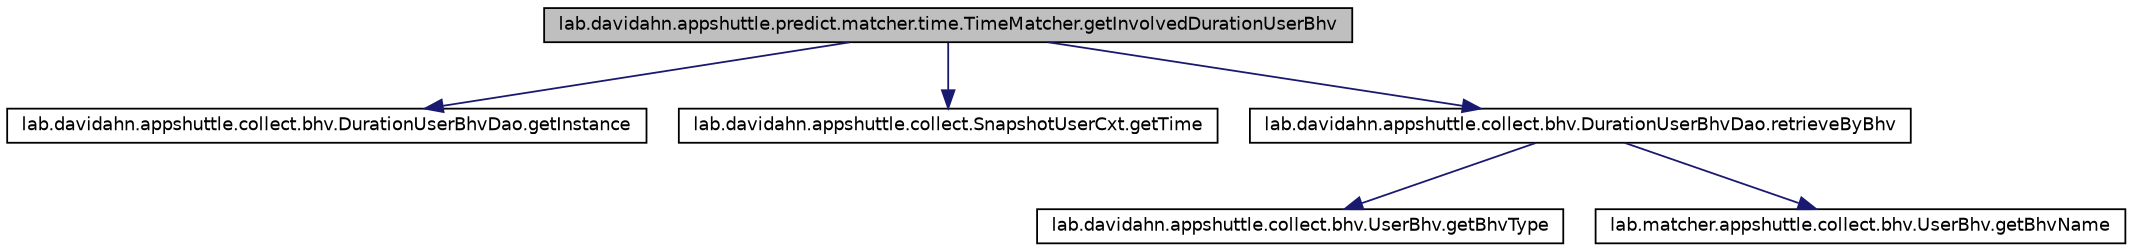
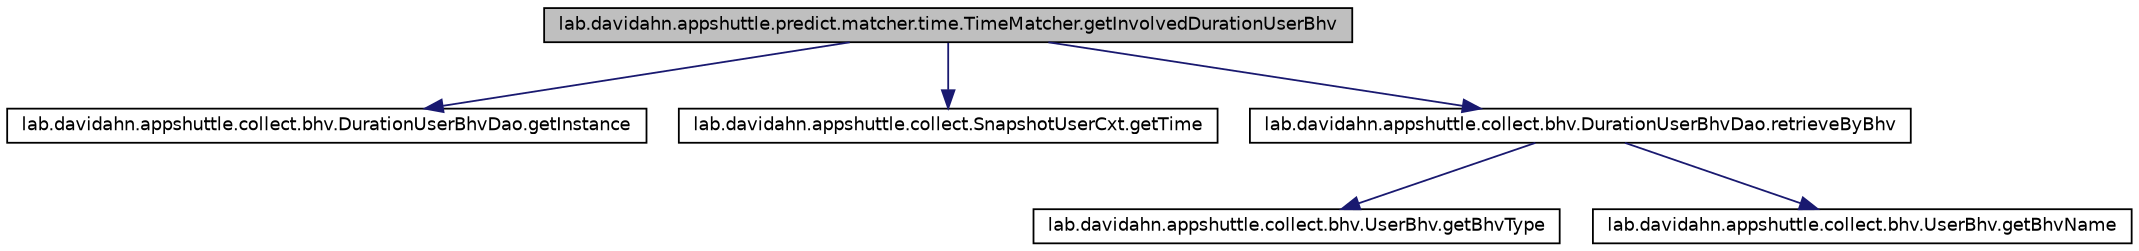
  digraph {
    rankdir=TB
    node [color=black fillcolor=white fontname=Helvetica fontsize=10 shape=record style=filled]
    edge [color=midnightblue fontname=Helvetica fontsize=10 labelfontname=Helvetica labelfontsize=10 style=solid]
    n1 [fillcolor=grey75 fontcolor=black height=0.2 label="lab.davidahn.appshuttle.predict.matcher.time.TimeMatcher.getInvolvedDurationUserBhv" width=0.4]
    n2 [height=0.2 label="lab.davidahn.appshuttle.collect.bhv.DurationUserBhvDao.getInstance" width=0.4]
    n3 [height=0.2 label="lab.davidahn.appshuttle.collect.SnapshotUserCxt.getTime" width=0.4]
    n4 [height=0.2 label="lab.davidahn.appshuttle.collect.bhv.DurationUserBhvDao.retrieveByBhv" width=0.4]
    n5 [height=0.2 label="lab.davidahn.appshuttle.collect.bhv.UserBhv.getBhvType" width=0.4]
-   n6 [height=0.2 label="lab.matcher.appshuttle.collect.bhv.UserBhv.getBhvName" width=0.4]
+   n6 [height=0.2 label="lab.davidahn.appshuttle.collect.bhv.UserBhv.getBhvName" width=0.4]
    n1 -> n2
    n1 -> n3
    n1 -> n4
    n4 -> n5
    n4 -> n6
  }
